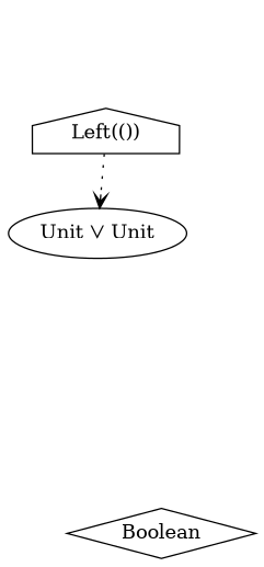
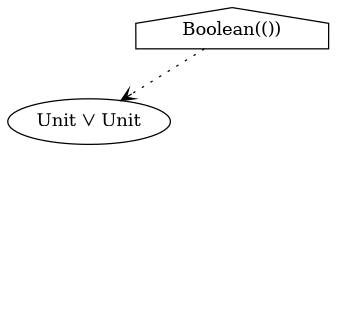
  digraph {
    edge [style=invis]
    n1 [label="Unit ⋁ Unit" shape=ellipse]
    n2 [label="Right(())" style=invis]
-   n3 [label="Left(())" shape=house]
+   n3 [label="Boolean(())" shape=house]
    true [style=invis]
    false [style=invis]
-   Boolean [shape=diamond]
    n1 -> n2
    n2 -> false
    n3 -> n1 [arrowhead=vee style=dotted]
    n3 -> true
    true -> n3
-   true -> Boolean [dir=back]
    false -> n2
-   false -> Boolean [dir=back]
  }
